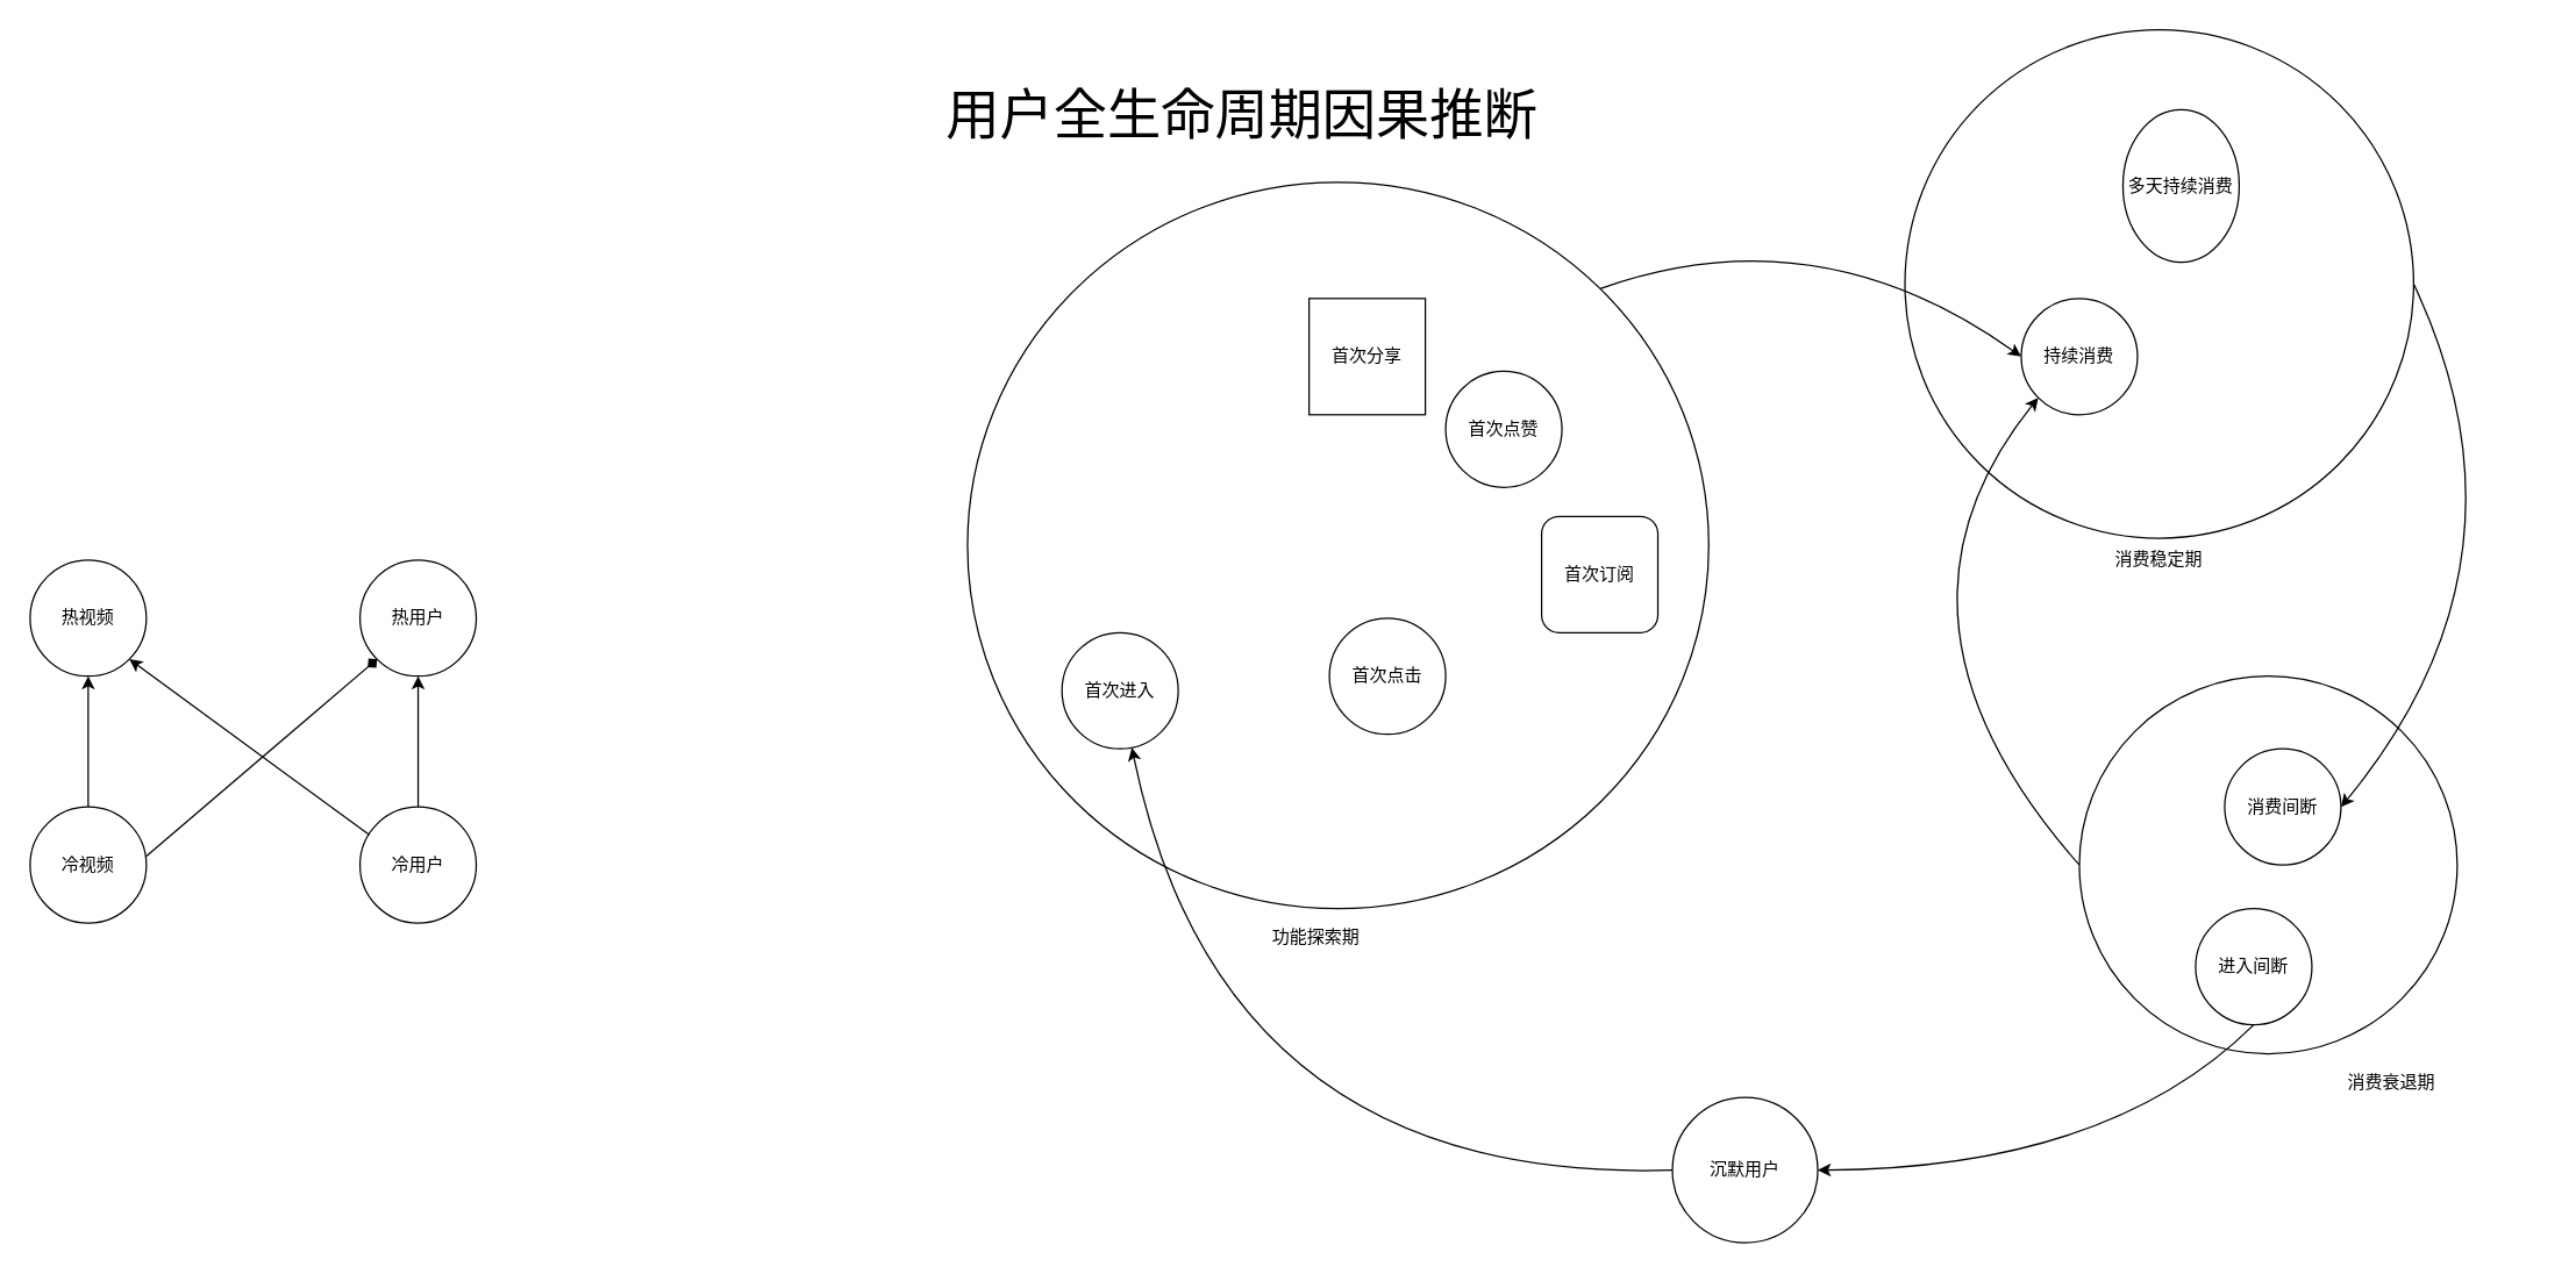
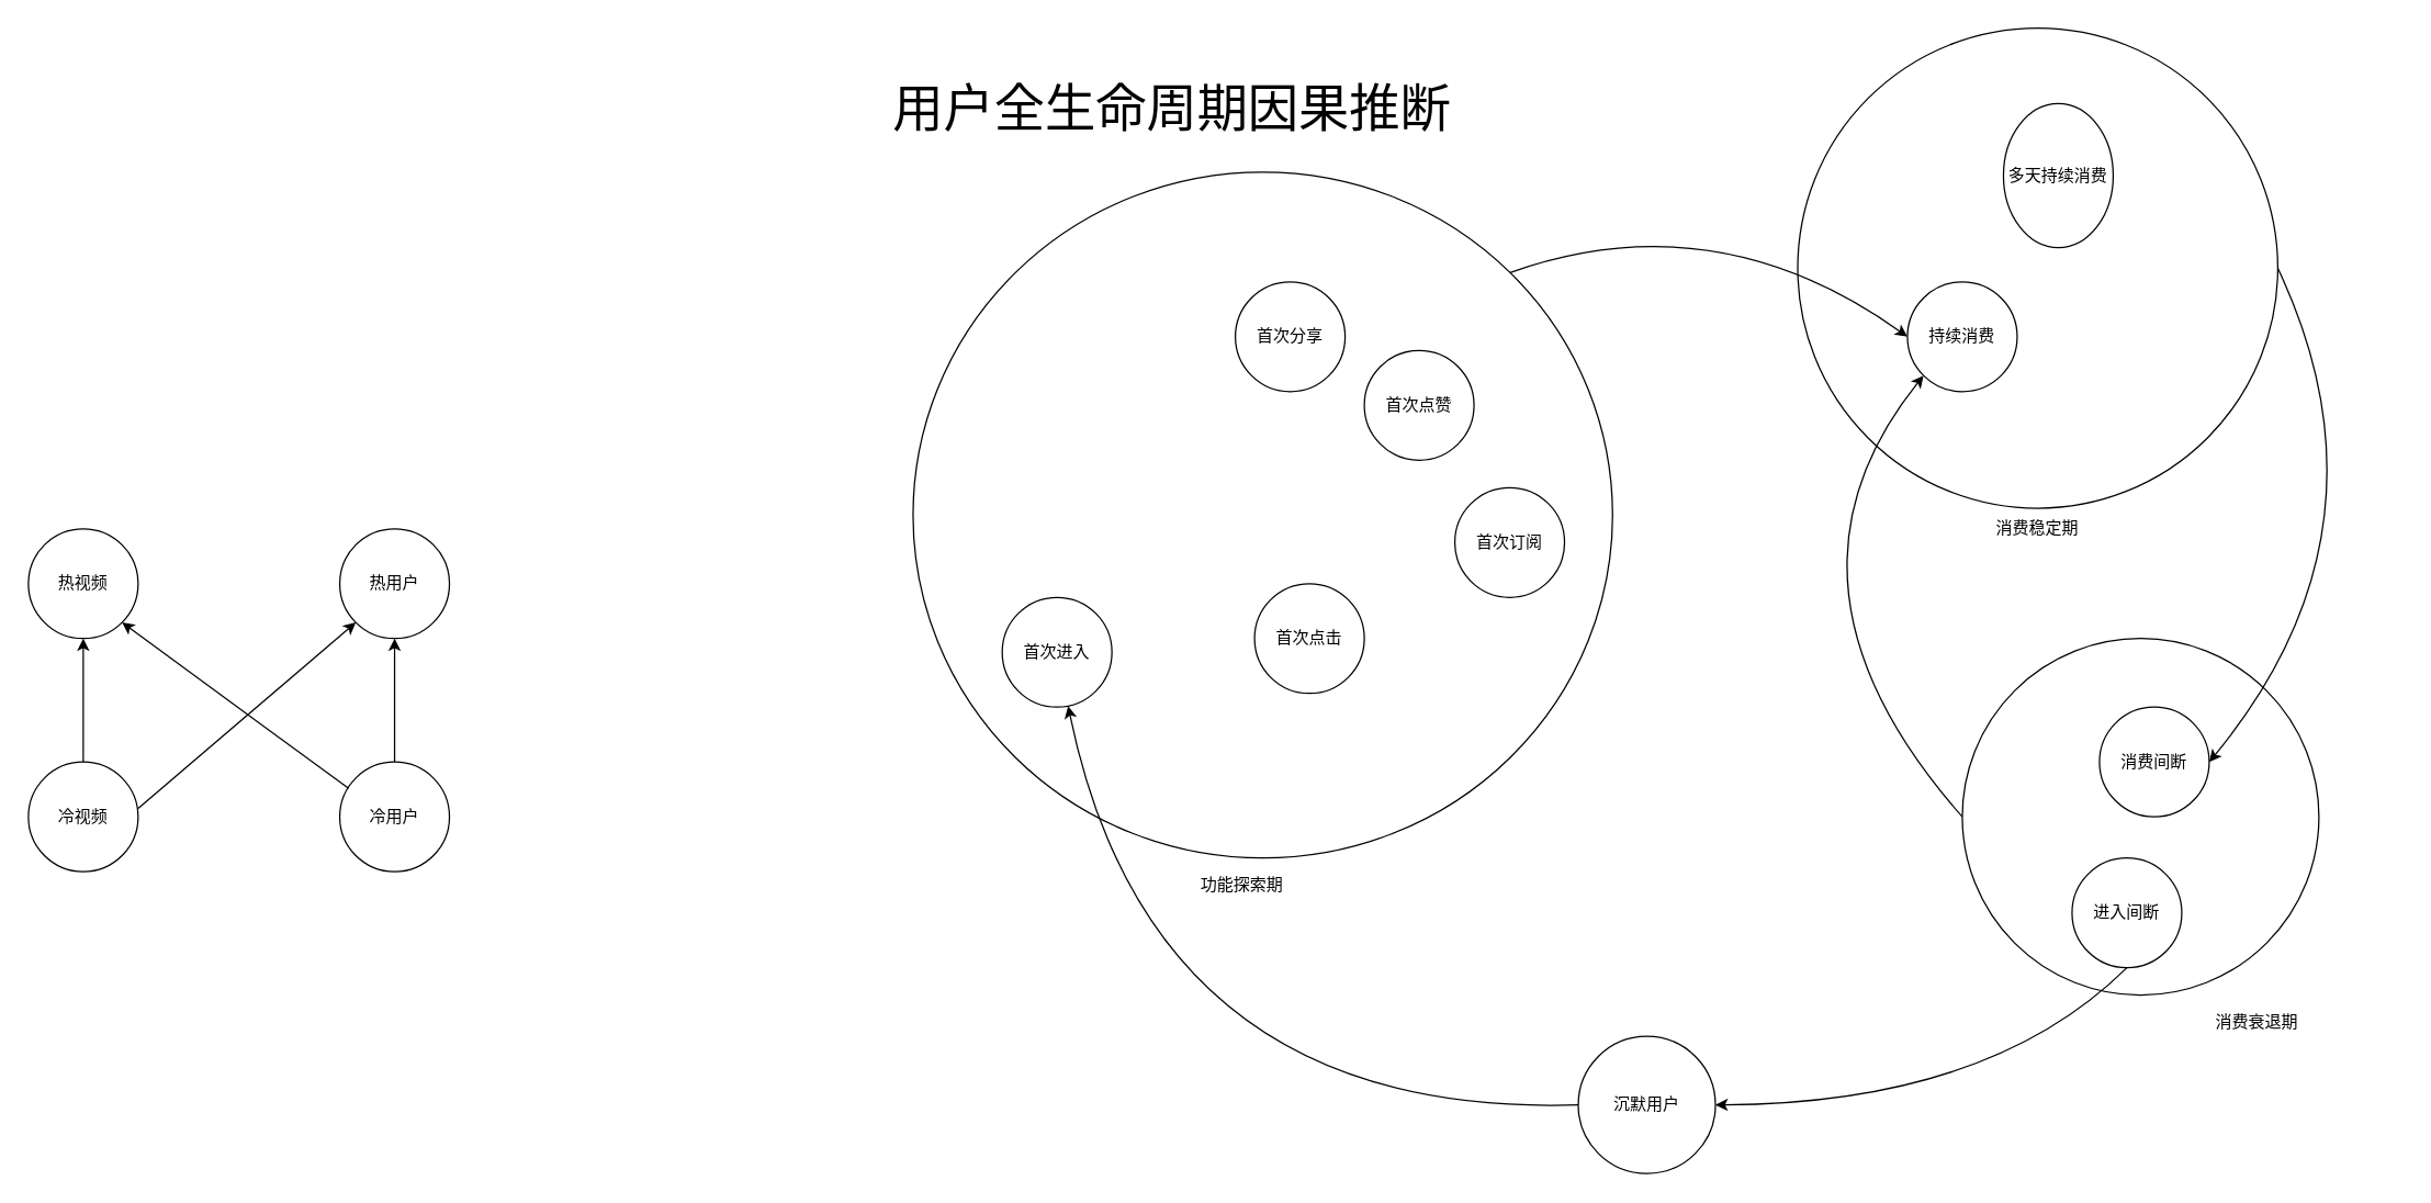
  <mxCell id="0" />
  <mxCell id="1" parent="0" />
  <mxCell id="2" value="" style="ellipse;whiteSpace=wrap;html=1;" parent="1" vertex="1"><mxGeometry x="665" y="125" width="510" height="500" as="geometry" /></mxCell>
  <mxCell id="3" value="" style="ellipse;whiteSpace=wrap;html=1;" parent="1" vertex="1"><mxGeometry x="1310" y="20" width="350" height="350" as="geometry" /></mxCell>
  <mxCell id="4" value="功能探索期" style="text;html=1;strokeColor=none;fillColor=none;align=center;verticalAlign=middle;whiteSpace=wrap;rounded=0;" parent="1" vertex="1"><mxGeometry x="830" y="635" width="150" height="20" as="geometry" /></mxCell>
  <mxCell id="5" value="消费稳定期" style="text;html=1;strokeColor=none;fillColor=none;align=center;verticalAlign=middle;whiteSpace=wrap;rounded=0;" parent="1" vertex="1"><mxGeometry x="1410" y="375" width="150" height="20" as="geometry" /></mxCell>
  <mxCell id="6" value="" style="ellipse;whiteSpace=wrap;html=1;" parent="1" vertex="1"><mxGeometry x="1430" y="465" width="260" height="260" as="geometry" /></mxCell>
  <mxCell id="7" value="消费衰退期" style="text;html=1;strokeColor=none;fillColor=none;align=center;verticalAlign=middle;whiteSpace=wrap;rounded=0;" parent="1" vertex="1"><mxGeometry x="1570" y="735" width="150" height="20" as="geometry" /></mxCell>
  <mxCell id="8" value="首次点击" style="ellipse;whiteSpace=wrap;html=1;aspect=fixed;" parent="1" vertex="1"><mxGeometry x="914" y="425" width="80" height="80" as="geometry" /></mxCell>
- <mxCell id="9" value="首次分享" style="whiteSpace=wrap;html=1;aspect=fixed;rounded=0;" parent="1" vertex="1"><mxGeometry x="900" y="205" width="80" height="80" as="geometry" /></mxCell>
+ <mxCell id="9" value="首次分享" style="ellipse;whiteSpace=wrap;html=1;aspect=fixed;" parent="1" vertex="1"><mxGeometry x="900" y="205" width="80" height="80" as="geometry" /></mxCell>
  <mxCell id="10" value="首次点赞" style="ellipse;whiteSpace=wrap;html=1;aspect=fixed;" parent="1" vertex="1"><mxGeometry x="994" y="255" width="80" height="80" as="geometry" /></mxCell>
  <mxCell id="11" value="沉默用户" style="ellipse;whiteSpace=wrap;html=1;" parent="1" vertex="1"><mxGeometry x="1150" y="755" width="100" height="100" as="geometry" /></mxCell>
  <mxCell id="12" value="用户全生命周期因果推断" style="text;html=1;strokeColor=none;fillColor=none;align=center;verticalAlign=middle;whiteSpace=wrap;rounded=0;fontSize=37;" parent="1" vertex="1"><mxGeometry x="634" y="55" width="440" height="50" as="geometry" /></mxCell>
  <mxCell id="13" value="持续消费" style="ellipse;whiteSpace=wrap;html=1;aspect=fixed;" parent="1" vertex="1"><mxGeometry x="1390" y="205" width="80" height="80" as="geometry" /></mxCell>
- <mxCell id="14" value="首次订阅" style="whiteSpace=wrap;html=1;aspect=fixed;rounded=1;" parent="1" vertex="1"><mxGeometry x="1060" y="355" width="80" height="80" as="geometry" /></mxCell>
+ <mxCell id="14" value="首次订阅" style="ellipse;whiteSpace=wrap;html=1;aspect=fixed;" parent="1" vertex="1"><mxGeometry x="1060" y="355" width="80" height="80" as="geometry" /></mxCell>
  <mxCell id="15" value="" style="endArrow=classic;html=1;fontSize=37;exitX=1;exitY=0;exitDx=0;exitDy=0;curved=1;entryX=0;entryY=0.5;entryDx=0;entryDy=0;" parent="1" source="2" target="13" edge="1"><mxGeometry width="50" height="50" relative="1" as="geometry"><mxPoint x="1260" y="525" as="sourcePoint" /><mxPoint x="1260" y="225" as="targetPoint" /><Array as="points"><mxPoint x="1250" y="145" /></Array></mxGeometry></mxCell>
  <mxCell id="16" value="" style="endArrow=classic;html=1;fontSize=37;entryX=1;entryY=0.5;entryDx=0;entryDy=0;exitX=1;exitY=0.5;exitDx=0;exitDy=0;curved=1;" parent="1" source="3" target="18" edge="1"><mxGeometry width="50" height="50" relative="1" as="geometry"><mxPoint x="1340" y="545" as="sourcePoint" /><mxPoint x="1390" y="495" as="targetPoint" /><Array as="points"><mxPoint x="1750" y="385" /></Array></mxGeometry></mxCell>
  <mxCell id="17" value="" style="endArrow=classic;html=1;fontSize=37;entryX=1;entryY=0.5;entryDx=0;entryDy=0;exitX=0.5;exitY=1;exitDx=0;exitDy=0;curved=1;" parent="1" source="19" target="11" edge="1"><mxGeometry width="50" height="50" relative="1" as="geometry"><mxPoint x="1440" y="795" as="sourcePoint" /><mxPoint x="1490" y="745" as="targetPoint" /><Array as="points"><mxPoint x="1450" y="804" /></Array></mxGeometry></mxCell>
  <mxCell id="18" value="消费间断" style="ellipse;whiteSpace=wrap;html=1;aspect=fixed;" parent="1" vertex="1"><mxGeometry x="1530" y="515" width="80" height="80" as="geometry" /></mxCell>
  <mxCell id="19" value="进入间断" style="ellipse;whiteSpace=wrap;html=1;aspect=fixed;" parent="1" vertex="1"><mxGeometry x="1510" y="625" width="80" height="80" as="geometry" /></mxCell>
  <mxCell id="20" value="首次进入" style="ellipse;whiteSpace=wrap;html=1;aspect=fixed;" parent="1" vertex="1"><mxGeometry x="730" y="435" width="80" height="80" as="geometry" /></mxCell>
  <mxCell id="21" value="" style="endArrow=classic;html=1;fontSize=37;exitX=0;exitY=0.5;exitDx=0;exitDy=0;curved=1;entryX=0;entryY=1;entryDx=0;entryDy=0;" parent="1" source="6" target="13" edge="1"><mxGeometry width="50" height="50" relative="1" as="geometry"><mxPoint x="1280" y="505" as="sourcePoint" /><mxPoint x="1270" y="240" as="targetPoint" /><Array as="points"><mxPoint x="1280" y="425" /></Array></mxGeometry></mxCell>
  <mxCell id="22" value="多天持续消费" style="ellipse;whiteSpace=wrap;html=1;aspect=fixed;" parent="1" vertex="1"><mxGeometry x="1460" y="75" width="80" height="105" as="geometry" /></mxCell>
  <mxCell id="23" value="" style="endArrow=classic;html=1;fontSize=14;exitX=0;exitY=0.5;exitDx=0;exitDy=0;curved=1;" parent="1" source="11" target="20" edge="1"><mxGeometry width="50" height="50" relative="1" as="geometry"><mxPoint x="510" y="745" as="sourcePoint" /><mxPoint y="665" as="targetPoint" x="660" /><Array as="points"><mxPoint x="840" y="815" /></Array></mxGeometry></mxCell>
  <mxCell id="24" value="冷视频" style="ellipse;whiteSpace=wrap;html=1;aspect=fixed;" vertex="1" parent="1"><mxGeometry x="20" y="555" width="80" height="80" as="geometry" /></mxCell>
  <mxCell id="25" value="冷用户" style="ellipse;whiteSpace=wrap;html=1;aspect=fixed;" vertex="1" parent="1"><mxGeometry x="247" y="555" width="80" height="80" as="geometry" /></mxCell>
  <mxCell id="26" value="热视频" style="ellipse;whiteSpace=wrap;html=1;aspect=fixed;" vertex="1" parent="1"><mxGeometry x="20" y="385" width="80" height="80" as="geometry" /></mxCell>
  <mxCell id="27" value="热用户" style="ellipse;whiteSpace=wrap;html=1;aspect=fixed;" vertex="1" parent="1"><mxGeometry x="247" y="385" width="80" height="80" as="geometry" /></mxCell>
- <mxCell id="28" value="" style="endArrow=diamond;html=1;entryX=0;entryY=1;entryDx=0;entryDy=0;exitX=1.001;exitY=0.423;exitDx=0;exitDy=0;exitPerimeter=0;" edge="1" parent="1" source="24" target="27"><mxGeometry width="50" height="50" relative="1" as="geometry"><mxPoint x="140" y="545" as="sourcePoint" /><mxPoint x="190" y="495" as="targetPoint" /></mxGeometry></mxCell>
+ <mxCell id="28" value="" style="endArrow=classic;html=1;entryX=0;entryY=1;entryDx=0;entryDy=0;exitX=1.001;exitY=0.423;exitDx=0;exitDy=0;exitPerimeter=0;" edge="1" parent="1" source="24" target="27"><mxGeometry width="50" height="50" relative="1" as="geometry"><mxPoint x="140" y="545" as="sourcePoint" /><mxPoint x="190" y="495" as="targetPoint" /></mxGeometry></mxCell>
  <mxCell id="29" value="" style="endArrow=classic;html=1;entryX=1;entryY=1;entryDx=0;entryDy=0;exitX=0.081;exitY=0.241;exitDx=0;exitDy=0;exitPerimeter=0;" edge="1" parent="1" source="25" target="26"><mxGeometry width="50" height="50" relative="1" as="geometry"><mxPoint x="110.08" y="588.84" as="sourcePoint" /><mxPoint x="261.716" y="463.284" as="targetPoint" /></mxGeometry></mxCell>
  <mxCell id="30" value="" style="endArrow=classic;html=1;entryX=0.5;entryY=1;entryDx=0;entryDy=0;exitX=0.5;exitY=0;exitDx=0;exitDy=0;" edge="1" parent="1" source="25" target="27"><mxGeometry width="50" height="50" relative="1" as="geometry"><mxPoint x="390" y="565" as="sourcePoint" /><mxPoint x="440" y="515" as="targetPoint" /></mxGeometry></mxCell>
  <mxCell id="31" value="" style="endArrow=classic;html=1;entryX=0.5;entryY=1;entryDx=0;entryDy=0;" edge="1" parent="1" source="24" target="26"><mxGeometry width="50" height="50" relative="1" as="geometry"><mxPoint x="297" y="565" as="sourcePoint" /><mxPoint x="297" y="475" as="targetPoint" /></mxGeometry></mxCell>
